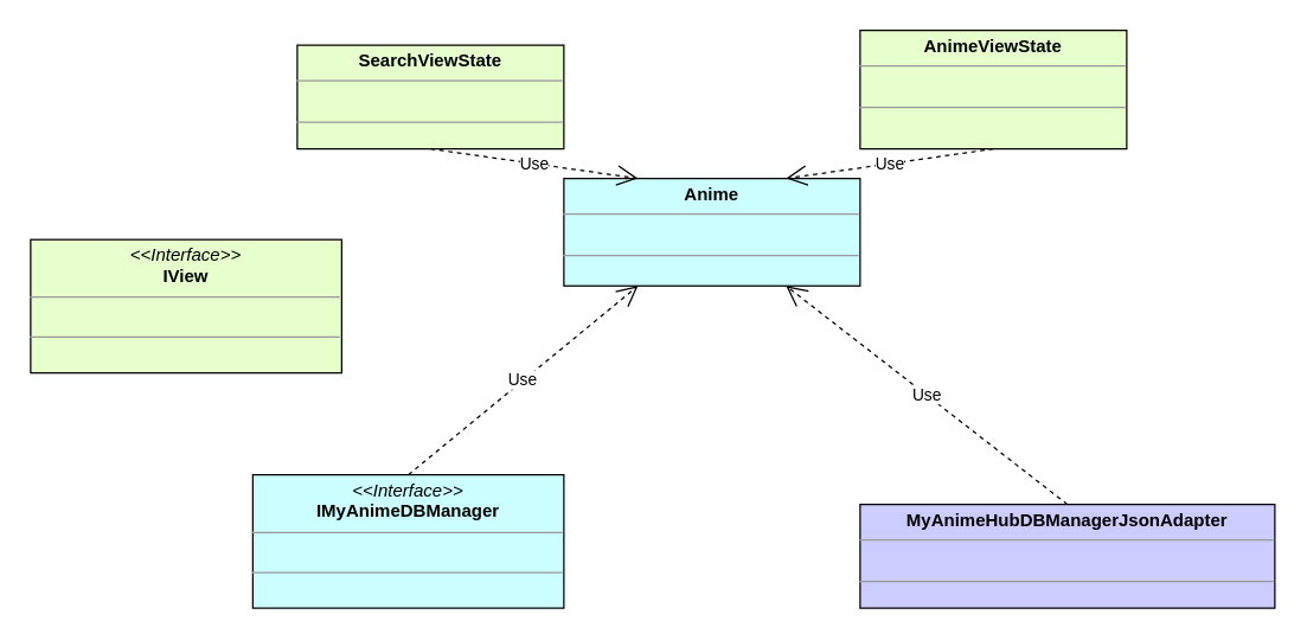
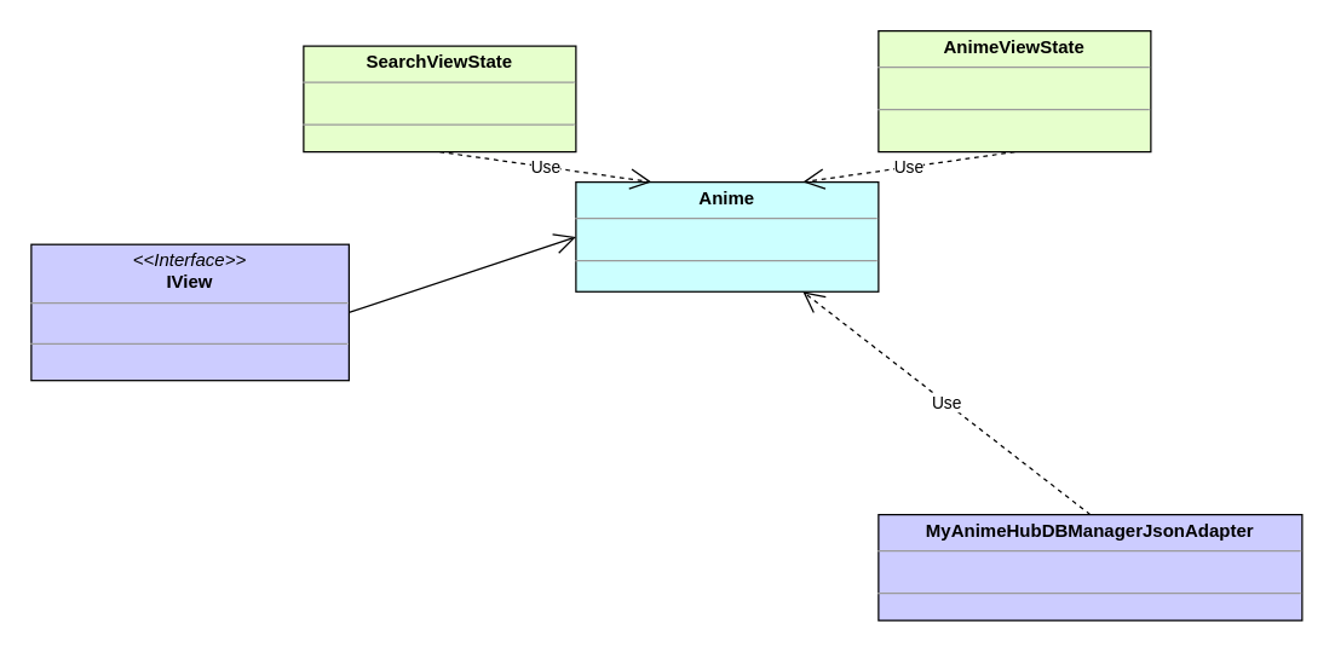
  <mxCell id="0" />
  <mxCell id="1" parent="0" />
  <mxCell id="2" value="&lt;p style=&quot;margin: 0px ; margin-top: 4px ; text-align: center&quot;&gt;&lt;b&gt;Anime&lt;/b&gt;&lt;/p&gt;&lt;hr size=&quot;1&quot;&gt;&lt;p style=&quot;margin: 0px ; margin-left: 4px&quot;&gt;&lt;br&gt;&lt;/p&gt;&lt;hr size=&quot;1&quot;&gt;&lt;p style=&quot;margin: 0px ; margin-left: 4px&quot;&gt;&lt;br&gt;&lt;/p&gt;" style="verticalAlign=top;align=left;overflow=fill;fontSize=12;fontFamily=Helvetica;html=1;fillColor=#CCFFFF;" parent="1" vertex="1"><mxGeometry x="380" y="120" width="200" height="72.5" as="geometry" /></mxCell>
- <mxCell id="3" value="&lt;p style=&quot;margin: 0px ; margin-top: 4px ; text-align: center&quot;&gt;&lt;i&gt;&amp;lt;&amp;lt;Interface&amp;gt;&amp;gt;&lt;/i&gt;&lt;br&gt;&lt;b&gt;IView&lt;/b&gt;&lt;/p&gt;&lt;hr size=&quot;1&quot;&gt;&lt;p style=&quot;margin: 0px ; margin-left: 4px&quot;&gt;&lt;br&gt;&lt;/p&gt;&lt;hr size=&quot;1&quot;&gt;&lt;p style=&quot;margin: 0px 0px 0px 4px&quot;&gt;&lt;br&gt;&lt;/p&gt;" style="verticalAlign=top;align=left;overflow=fill;fontSize=12;fontFamily=Helvetica;html=1;fillColor=#E6FFCC;" parent="1" vertex="1"><mxGeometry x="20" y="161.25" width="210" height="90" as="geometry" /></mxCell>
- <mxCell id="5" value="&lt;p style=&quot;margin: 0px ; margin-top: 4px ; text-align: center&quot;&gt;&lt;i&gt;&amp;lt;&amp;lt;Interface&amp;gt;&amp;gt;&lt;/i&gt;&lt;br&gt;&lt;b&gt;IMyAnimeDBManager&lt;/b&gt;&lt;/p&gt;&lt;hr size=&quot;1&quot;&gt;&lt;p style=&quot;margin: 0px ; margin-left: 4px&quot;&gt;&lt;br&gt;&lt;/p&gt;&lt;hr size=&quot;1&quot;&gt;&lt;p style=&quot;margin: 0px 0px 0px 4px&quot;&gt;&lt;br&gt;&lt;/p&gt;" style="verticalAlign=top;align=left;overflow=fill;fontSize=12;fontFamily=Helvetica;html=1;fillColor=#CCFFFF;" parent="1" vertex="1"><mxGeometry x="170" y="320" width="210" height="90" as="geometry" /></mxCell>
+ <mxCell id="3" value="&lt;p style=&quot;margin: 0px ; margin-top: 4px ; text-align: center&quot;&gt;&lt;i&gt;&amp;lt;&amp;lt;Interface&amp;gt;&amp;gt;&lt;/i&gt;&lt;br&gt;&lt;b&gt;IView&lt;/b&gt;&lt;/p&gt;&lt;hr size=&quot;1&quot;&gt;&lt;p style=&quot;margin: 0px ; margin-left: 4px&quot;&gt;&lt;br&gt;&lt;/p&gt;&lt;hr size=&quot;1&quot;&gt;&lt;p style=&quot;margin: 0px 0px 0px 4px&quot;&gt;&lt;br&gt;&lt;/p&gt;" style="verticalAlign=top;align=left;overflow=fill;fontSize=12;fontFamily=Helvetica;html=1;fillColor=#ccccff;" parent="1" vertex="1"><mxGeometry x="20" y="161.25" width="210" height="90" as="geometry" /></mxCell>
+ <mxCell id="4" value="" style="endArrow=open;endFill=1;endSize=12;html=1;rounded=0;exitX=1;exitY=0.5;exitDx=0;exitDy=0;entryX=0;entryY=0.5;entryDx=0;entryDy=0;" parent="1" source="3" target="2" edge="1"><mxGeometry width="160" relative="1" as="geometry"><mxPoint x="210" y="270" as="sourcePoint" /><mxPoint x="370" y="270" as="targetPoint" /></mxGeometry></mxCell>
  <mxCell id="6" value="&lt;p style=&quot;margin: 0px ; margin-top: 4px ; text-align: center&quot;&gt;&lt;b&gt;MyAnimeHubDBManagerJsonAdapter&lt;/b&gt;&lt;/p&gt;&lt;hr size=&quot;1&quot;&gt;&lt;p style=&quot;margin: 0px ; margin-left: 4px&quot;&gt;&lt;br&gt;&lt;/p&gt;&lt;hr size=&quot;1&quot;&gt;&lt;p style=&quot;margin: 0px 0px 0px 4px&quot;&gt;&lt;br&gt;&lt;/p&gt;" style="verticalAlign=top;align=left;overflow=fill;fontSize=12;fontFamily=Helvetica;html=1;fillColor=#CCCCFF;" parent="1" vertex="1"><mxGeometry x="580" y="340" width="280" height="70" as="geometry" /></mxCell>
- <mxCell id="7" value="Use" style="endArrow=open;endSize=12;dashed=1;html=1;rounded=0;entryX=0.25;entryY=1;entryDx=0;entryDy=0;exitX=0.5;exitY=0;exitDx=0;exitDy=0;" parent="1" source="5" target="2" edge="1"><mxGeometry width="160" relative="1" as="geometry"><mxPoint x="430" y="490" as="sourcePoint" /><mxPoint x="590" y="490" as="targetPoint" /></mxGeometry></mxCell>
  <mxCell id="8" value="Use" style="endArrow=open;endSize=12;dashed=1;html=1;rounded=0;entryX=0.75;entryY=1;entryDx=0;entryDy=0;exitX=0.5;exitY=0;exitDx=0;exitDy=0;" parent="1" source="6" target="2" edge="1"><mxGeometry width="160" relative="1" as="geometry"><mxPoint x="415" y="350" as="sourcePoint" /><mxPoint x="410" y="252.5" as="targetPoint" /></mxGeometry></mxCell>
  <mxCell id="9" value="Use" style="endArrow=open;endSize=12;dashed=1;html=1;rounded=0;entryX=0.75;entryY=0;entryDx=0;entryDy=0;exitX=0.5;exitY=1;exitDx=0;exitDy=0;" parent="1" source="12" target="2" edge="1"><mxGeometry width="160" relative="1" as="geometry"><mxPoint x="650" y="80" as="sourcePoint" /><mxPoint x="520" y="262.5" as="targetPoint" /></mxGeometry></mxCell>
  <mxCell id="10" value="Use" style="endArrow=open;endSize=12;dashed=1;html=1;rounded=0;entryX=0.25;entryY=0;entryDx=0;entryDy=0;exitX=0.5;exitY=1;exitDx=0;exitDy=0;" parent="1" source="11" target="2" edge="1"><mxGeometry width="160" relative="1" as="geometry"><mxPoint x="265" y="80" as="sourcePoint" /><mxPoint x="530" y="272.5" as="targetPoint" /></mxGeometry></mxCell>
  <mxCell id="11" value="&lt;p style=&quot;margin: 0px ; margin-top: 4px ; text-align: center&quot;&gt;&lt;b&gt;SearchViewState&lt;/b&gt;&lt;/p&gt;&lt;hr size=&quot;1&quot;&gt;&lt;p style=&quot;margin: 0px 0px 0px 4px&quot;&gt;&lt;br&gt;&lt;/p&gt;&lt;hr size=&quot;1&quot;&gt;&lt;p style=&quot;margin: 0px 0px 0px 4px&quot;&gt;&lt;br&gt;&lt;/p&gt;&lt;p style=&quot;margin: 0px ; margin-left: 4px&quot;&gt;&lt;br&gt;&lt;/p&gt;" style="verticalAlign=top;align=left;overflow=fill;fontSize=12;fontFamily=Helvetica;html=1;strokeColor=default;fillColor=#E6FFCC;" vertex="1" parent="1"><mxGeometry x="200" y="30" width="180" height="70" as="geometry" /></mxCell>
  <mxCell id="12" value="&lt;p style=&quot;margin: 0px ; margin-top: 4px ; text-align: center&quot;&gt;&lt;b&gt;AnimeViewState&lt;/b&gt;&lt;/p&gt;&lt;hr size=&quot;1&quot;&gt;&lt;p style=&quot;margin: 0px ; margin-left: 4px&quot;&gt;&lt;br&gt;&lt;/p&gt;&lt;hr size=&quot;1&quot;&gt;&lt;p style=&quot;margin: 0px 0px 0px 4px&quot;&gt;&lt;br&gt;&lt;/p&gt;" style="verticalAlign=top;align=left;overflow=fill;fontSize=12;fontFamily=Helvetica;html=1;strokeColor=default;fillColor=#E6FFCC;" vertex="1" parent="1"><mxGeometry x="580" y="20" width="180" height="80" as="geometry" /></mxCell>
